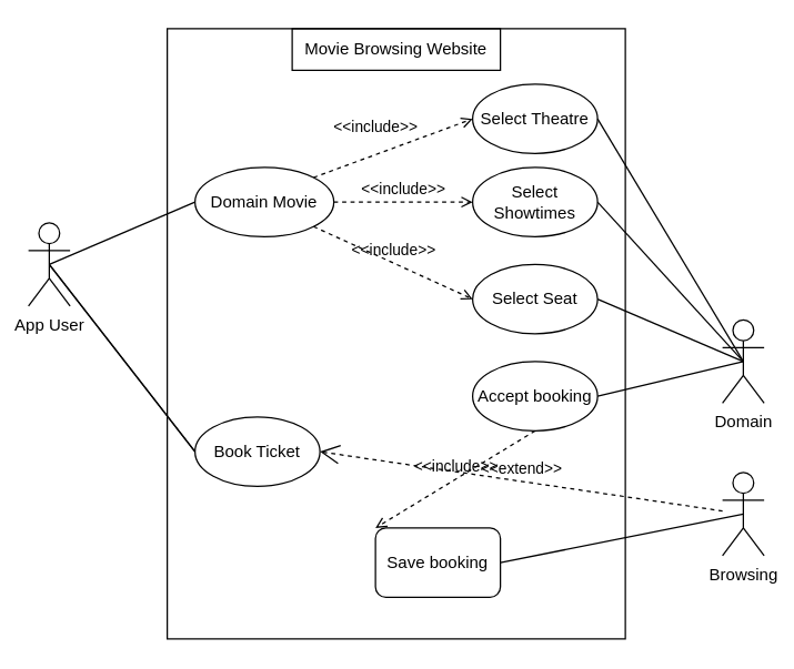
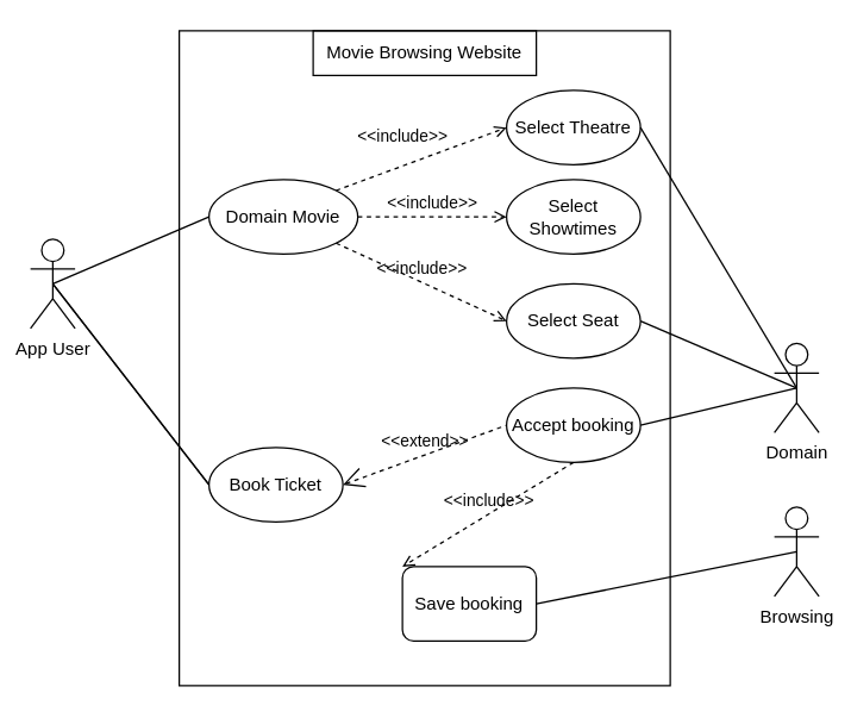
  <mxCell id="0" />
  <mxCell id="1" parent="0" />
  <mxCell id="2" value="" style="rounded=0;whiteSpace=wrap;html=1;strokeColor=#000000;fontColor=#000000;fillColor=none;" vertex="1" parent="1"><mxGeometry x="120" y="20" width="330" height="440" as="geometry" /></mxCell>
  <mxCell id="3" style="edgeStyle=none;html=1;exitX=0.5;exitY=0.5;exitDx=0;exitDy=0;exitPerimeter=0;entryX=0;entryY=0.5;entryDx=0;entryDy=0;strokeColor=#000000;fontColor=#000000;startArrow=none;startFill=0;endArrow=none;endFill=0;" edge="1" parent="1" source="6" target="8"><mxGeometry relative="1" as="geometry" /></mxCell>
  <mxCell id="4" style="edgeStyle=none;html=1;exitX=0.5;exitY=0.5;exitDx=0;exitDy=0;exitPerimeter=0;entryX=0;entryY=0.5;entryDx=0;entryDy=0;endArrow=none;endFill=0;strokeColor=#000000;" edge="1" parent="1" source="6" target="19"><mxGeometry relative="1" as="geometry" /></mxCell>
  <mxCell id="5" style="edgeStyle=none;html=1;exitX=0.5;exitY=0.5;exitDx=0;exitDy=0;exitPerimeter=0;entryX=0;entryY=0.5;entryDx=0;entryDy=0;strokeColor=#000000;fontColor=#000000;endArrow=none;endFill=0;" edge="1" parent="1" source="6" target="19"><mxGeometry relative="1" as="geometry" /></mxCell>
  <mxCell id="6" value="&lt;font color=&quot;#000000&quot;&gt;App User&lt;/font&gt;" style="shape=umlActor;html=1;verticalLabelPosition=bottom;verticalAlign=top;align=center;strokeColor=#000000;" vertex="1" parent="1"><mxGeometry x="20" y="160" width="30" height="60" as="geometry" /></mxCell>
  <mxCell id="7" value="Movie Browsing Website" style="text;html=1;strokeColor=#000000;fillColor=none;align=center;verticalAlign=middle;whiteSpace=wrap;rounded=0;fontColor=#000000;" vertex="1" parent="1"><mxGeometry x="210" y="20" width="150" height="30" as="geometry" /></mxCell>
  <mxCell id="8" value="Domain Movie" style="ellipse;whiteSpace=wrap;html=1;strokeColor=#000000;fontColor=#000000;fillColor=none;" vertex="1" parent="1"><mxGeometry x="140" y="120" width="100" height="50" as="geometry" /></mxCell>
  <mxCell id="9" style="edgeStyle=none;html=1;exitX=0.5;exitY=0.5;exitDx=0;exitDy=0;exitPerimeter=0;entryX=1;entryY=0.5;entryDx=0;entryDy=0;strokeColor=#000000;fontColor=#000000;startArrow=none;startFill=0;endArrow=none;endFill=0;" edge="1" parent="1" source="10" target="15"><mxGeometry relative="1" as="geometry"><mxPoint x="415" y="340" as="targetPoint" /></mxGeometry></mxCell>
  <mxCell id="10" value="&lt;font color=&quot;#000000&quot;&gt;Domain&lt;/font&gt;" style="shape=umlActor;html=1;verticalLabelPosition=bottom;verticalAlign=top;align=center;strokeColor=#000000;" vertex="1" parent="1"><mxGeometry x="520" y="230" width="30" height="60" as="geometry" /></mxCell>
- <mxCell id="11" style="edgeStyle=none;html=1;exitX=1;exitY=0.5;exitDx=0;exitDy=0;entryX=0.5;entryY=0.5;entryDx=0;entryDy=0;entryPerimeter=0;endArrow=none;endFill=0;strokeColor=#000000;" edge="1" parent="1" source="12" target="10"><mxGeometry relative="1" as="geometry" /></mxCell>
  <mxCell id="12" value="Select Showtimes" style="ellipse;whiteSpace=wrap;html=1;strokeColor=#000000;fontColor=#000000;fillColor=none;" vertex="1" parent="1"><mxGeometry x="340" y="120" width="90" height="50" as="geometry" /></mxCell>
  <mxCell id="13" style="edgeStyle=none;html=1;exitX=1;exitY=0.5;exitDx=0;exitDy=0;entryX=0.5;entryY=0.5;entryDx=0;entryDy=0;entryPerimeter=0;endArrow=none;endFill=0;strokeColor=#000000;" edge="1" parent="1" source="14" target="10"><mxGeometry relative="1" as="geometry" /></mxCell>
  <mxCell id="14" value="Select Theatre" style="ellipse;whiteSpace=wrap;html=1;strokeColor=#000000;fontColor=#000000;fillColor=none;" vertex="1" parent="1"><mxGeometry x="340" y="60" width="90" height="50" as="geometry" /></mxCell>
  <mxCell id="15" value="Select Seat" style="ellipse;whiteSpace=wrap;html=1;strokeColor=#000000;fontColor=#000000;fillColor=none;" vertex="1" parent="1"><mxGeometry x="340" y="190" width="90" height="50" as="geometry" /></mxCell>
  <mxCell id="16" value="&lt;font color=&quot;#000000&quot;&gt;&amp;lt;&amp;lt;include&amp;gt;&amp;gt;&lt;/font&gt;" style="edgeStyle=none;html=1;endArrow=open;verticalAlign=bottom;dashed=1;labelBackgroundColor=none;strokeColor=#000000;entryX=0;entryY=0.5;entryDx=0;entryDy=0;exitX=1;exitY=0;exitDx=0;exitDy=0;" edge="1" parent="1" source="8" target="14"><mxGeometry x="-0.16" y="10" width="160" relative="1" as="geometry"><mxPoint x="220" y="220" as="sourcePoint" /><mxPoint x="380" y="220" as="targetPoint" /><mxPoint as="offset" /></mxGeometry></mxCell>
  <mxCell id="17" value="&amp;lt;&amp;lt;include&amp;gt;&amp;gt;" style="edgeStyle=none;html=1;endArrow=open;verticalAlign=bottom;dashed=1;labelBackgroundColor=none;strokeColor=#000000;fontColor=#000000;exitX=1;exitY=0.5;exitDx=0;exitDy=0;entryX=0;entryY=0.5;entryDx=0;entryDy=0;" edge="1" parent="1" source="8" target="12"><mxGeometry width="160" relative="1" as="geometry"><mxPoint x="170" y="250" as="sourcePoint" /><mxPoint x="330" y="250" as="targetPoint" /></mxGeometry></mxCell>
  <mxCell id="18" value="&amp;lt;&amp;lt;include&amp;gt;&amp;gt;" style="edgeStyle=none;html=1;endArrow=open;verticalAlign=bottom;dashed=1;labelBackgroundColor=none;strokeColor=#000000;fontColor=#000000;exitX=1;exitY=1;exitDx=0;exitDy=0;entryX=0;entryY=0.5;entryDx=0;entryDy=0;" edge="1" parent="1" source="8" target="15"><mxGeometry width="160" relative="1" as="geometry"><mxPoint x="260" y="270" as="sourcePoint" /><mxPoint x="420" y="270" as="targetPoint" /></mxGeometry></mxCell>
  <mxCell id="19" value="Book Ticket" style="ellipse;whiteSpace=wrap;html=1;strokeColor=#000000;fontColor=#000000;fillColor=none;" vertex="1" parent="1"><mxGeometry x="140" y="300" width="90" height="50" as="geometry" /></mxCell>
  <mxCell id="20" style="edgeStyle=none;html=1;exitX=1;exitY=0.5;exitDx=0;exitDy=0;entryX=0.5;entryY=0.5;entryDx=0;entryDy=0;entryPerimeter=0;endArrow=none;endFill=0;strokeColor=#000000;" edge="1" parent="1" source="21" target="10"><mxGeometry relative="1" as="geometry" /></mxCell>
  <mxCell id="21" value="Accept booking" style="ellipse;whiteSpace=wrap;html=1;strokeColor=#000000;fontColor=#000000;fillColor=none;" vertex="1" parent="1"><mxGeometry x="340" y="260" width="90" height="50" as="geometry" /></mxCell>
  <mxCell id="22" style="edgeStyle=none;html=1;exitX=1;exitY=0.5;exitDx=0;exitDy=0;entryX=0.5;entryY=0.5;entryDx=0;entryDy=0;entryPerimeter=0;endArrow=none;endFill=0;strokeColor=#000000;" edge="1" parent="1" source="23" target="24"><mxGeometry relative="1" as="geometry" /></mxCell>
  <mxCell id="23" value="Save booking" style="whiteSpace=wrap;html=1;strokeColor=#000000;fontColor=#000000;fillColor=none;rounded=1;" vertex="1" parent="1"><mxGeometry x="270" y="380" width="90" height="50" as="geometry" /></mxCell>
  <mxCell id="24" value="&lt;font color=&quot;#000000&quot;&gt;Browsing&lt;/font&gt;" style="shape=umlActor;html=1;verticalLabelPosition=bottom;verticalAlign=top;align=center;strokeColor=#000000;" vertex="1" parent="1"><mxGeometry x="520" y="340" width="30" height="60" as="geometry" /></mxCell>
  <mxCell id="25" value="&amp;lt;&amp;lt;include&amp;gt;&amp;gt;" style="edgeStyle=none;html=1;endArrow=open;verticalAlign=bottom;dashed=1;labelBackgroundColor=none;strokeColor=#000000;fontColor=#000000;exitX=0.5;exitY=1;exitDx=0;exitDy=0;entryX=0;entryY=0;entryDx=0;entryDy=0;" edge="1" parent="1" source="21" target="23"><mxGeometry width="160" relative="1" as="geometry"><mxPoint x="235.355" y="172.678" as="sourcePoint" /><mxPoint x="350" y="225" as="targetPoint" /></mxGeometry></mxCell>
- <mxCell id="26" value="&amp;lt;&amp;lt;extend&amp;gt;&amp;gt;" style="edgeStyle=none;html=1;startArrow=open;endArrow=none;startSize=12;verticalAlign=bottom;dashed=1;labelBackgroundColor=none;strokeColor=#000000;fontColor=#000000;exitX=1;exitY=0.5;exitDx=0;exitDy=0;" edge="1" parent="1" source="19" target="24"><mxGeometry width="160" relative="1" as="geometry"><mxPoint x="270" y="390" as="sourcePoint" /><mxPoint x="430" y="390" as="targetPoint" /></mxGeometry></mxCell>
+ <mxCell id="26" value="&amp;lt;&amp;lt;extend&amp;gt;&amp;gt;" style="edgeStyle=none;html=1;startArrow=open;endArrow=none;startSize=12;verticalAlign=bottom;dashed=1;labelBackgroundColor=none;strokeColor=#000000;fontColor=#000000;exitX=1;exitY=0.5;exitDx=0;exitDy=0;entryX=0;entryY=0.5;entryDx=0;entryDy=0;" edge="1" parent="1" source="19" target="21"><mxGeometry width="160" relative="1" as="geometry"><mxPoint x="270" y="390" as="sourcePoint" /><mxPoint x="430" y="390" as="targetPoint" /></mxGeometry></mxCell>
